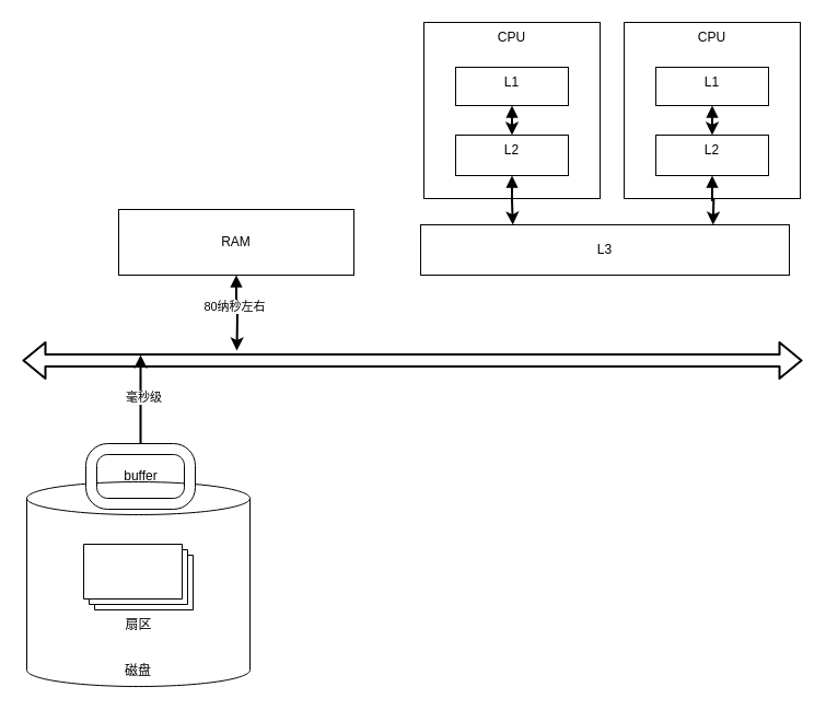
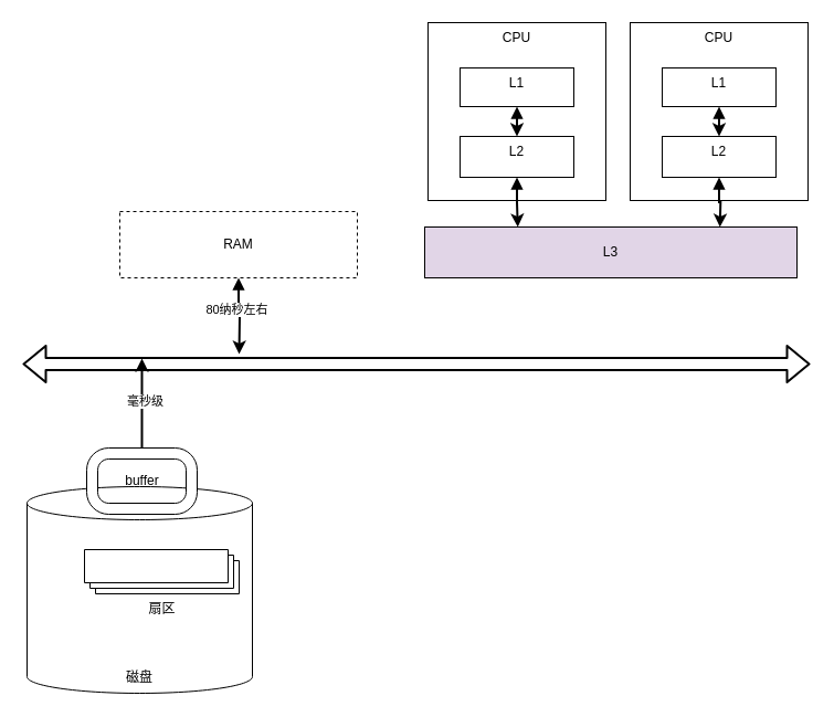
  <mxCell id="0" />
  <mxCell id="1" parent="0" />
  <mxCell id="2" value="磁盘" style="shape=cylinder3;whiteSpace=wrap;html=1;boundedLbl=1;backgroundOutline=1;size=15;verticalAlign=bottom;" vertex="1" parent="1"><mxGeometry x="24" y="440" width="204" height="187" as="geometry" /></mxCell>
  <mxCell id="3" style="edgeStyle=orthogonalEdgeStyle;rounded=0;orthogonalLoop=1;jettySize=auto;html=1;strokeWidth=2;" edge="1" parent="1" source="5"><mxGeometry relative="1" as="geometry"><mxPoint x="128" y="324" as="targetPoint" /></mxGeometry></mxCell>
  <mxCell id="4" value="毫秒级" style="edgeLabel;html=1;align=center;verticalAlign=middle;resizable=0;points=[];" vertex="1" connectable="0" parent="3"><mxGeometry x="0.062" y="-2" relative="1" as="geometry"><mxPoint as="offset" /></mxGeometry></mxCell>
  <mxCell id="5" value="" style="verticalLabelPosition=bottom;verticalAlign=top;html=1;shape=mxgraph.basic.rounded_frame;dx=10;" vertex="1" parent="1"><mxGeometry x="78" y="405" width="100" height="60" as="geometry" /></mxCell>
  <mxCell id="6" value="buffer" style="text;html=1;align=center;verticalAlign=middle;resizable=0;points=[];autosize=1;strokeColor=none;" vertex="1" parent="1"><mxGeometry x="108" y="426" width="40" height="18" as="geometry" /></mxCell>
- <mxCell id="7" value="扇区" style="verticalLabelPosition=bottom;verticalAlign=top;html=1;shape=mxgraph.basic.layered_rect;dx=10;outlineConnect=0;align=center;" vertex="1" parent="1"><mxGeometry x="76" y="497" width="100" height="60" as="geometry" /></mxCell>
+ <mxCell id="7" value="扇区" style="verticalLabelPosition=bottom;verticalAlign=top;html=1;shape=mxgraph.basic.layered_rect;dx=10;outlineConnect=0;align=center;" vertex="1" parent="1"><mxGeometry x="76" y="497" width="140" height="40" as="geometry" /></mxCell>
  <mxCell id="8" style="edgeStyle=orthogonalEdgeStyle;rounded=0;orthogonalLoop=1;jettySize=auto;html=1;strokeWidth=2;startArrow=block;" edge="1" parent="1" source="10"><mxGeometry relative="1" as="geometry"><mxPoint x="216" y="320" as="targetPoint" /></mxGeometry></mxCell>
  <mxCell id="9" value="80纳秒左右" style="edgeLabel;html=1;align=center;verticalAlign=middle;resizable=0;points=[];" vertex="1" connectable="0" parent="8"><mxGeometry x="-0.194" y="-2" relative="1" as="geometry"><mxPoint as="offset" /></mxGeometry></mxCell>
- <mxCell id="10" value="RAM" style="rounded=0;whiteSpace=wrap;html=1;align=center;verticalAlign=middle;" vertex="1" parent="1"><mxGeometry x="108" y="191" width="215" height="60" as="geometry" /></mxCell>
+ <mxCell id="10" value="RAM" style="rounded=0;whiteSpace=wrap;html=1;align=center;verticalAlign=middle;dashed=1;" vertex="1" parent="1"><mxGeometry x="108" y="191" width="215" height="60" as="geometry" /></mxCell>
  <mxCell id="11" value="" style="shape=flexArrow;endArrow=classic;startArrow=classic;html=1;strokeWidth=2;" edge="1" parent="1"><mxGeometry width="100" height="100" relative="1" as="geometry"><mxPoint x="20" y="329" as="sourcePoint" /><mxPoint x="733" y="329" as="targetPoint" /></mxGeometry></mxCell>
  <mxCell id="12" value="CPU" style="whiteSpace=wrap;html=1;aspect=fixed;align=center;verticalAlign=top;" vertex="1" parent="1"><mxGeometry x="387" y="20" width="161" height="161" as="geometry" /></mxCell>
  <mxCell id="13" style="edgeStyle=orthogonalEdgeStyle;rounded=0;orthogonalLoop=1;jettySize=auto;html=1;entryX=0.5;entryY=0;entryDx=0;entryDy=0;startArrow=block;strokeWidth=2;" edge="1" parent="1" source="14" target="16"><mxGeometry relative="1" as="geometry" /></mxCell>
  <mxCell id="14" value="L1" style="rounded=0;whiteSpace=wrap;html=1;align=center;verticalAlign=top;" vertex="1" parent="1"><mxGeometry x="416" y="61" width="103" height="35" as="geometry" /></mxCell>
  <mxCell id="15" style="edgeStyle=orthogonalEdgeStyle;rounded=0;orthogonalLoop=1;jettySize=auto;html=1;entryX=0.25;entryY=0;entryDx=0;entryDy=0;startArrow=block;strokeWidth=2;" edge="1" parent="1" source="16" target="17"><mxGeometry relative="1" as="geometry" /></mxCell>
  <mxCell id="16" value="L2" style="rounded=0;whiteSpace=wrap;html=1;align=center;verticalAlign=top;" vertex="1" parent="1"><mxGeometry x="416" y="123" width="103" height="37" as="geometry" /></mxCell>
- <mxCell id="17" value="L3" style="rounded=0;whiteSpace=wrap;html=1;align=center;verticalAlign=middle;" vertex="1" parent="1"><mxGeometry x="384" y="205" width="337" height="46" as="geometry" /></mxCell>
+ <mxCell id="17" value="L3" style="rounded=0;whiteSpace=wrap;html=1;align=center;verticalAlign=middle;fillColor=#e1d5e7;" vertex="1" parent="1"><mxGeometry x="384" y="205" width="337" height="46" as="geometry" /></mxCell>
  <mxCell id="18" value="CPU" style="whiteSpace=wrap;html=1;aspect=fixed;align=center;verticalAlign=top;" vertex="1" parent="1"><mxGeometry x="570" y="20" width="161" height="161" as="geometry" /></mxCell>
  <mxCell id="19" style="edgeStyle=orthogonalEdgeStyle;rounded=0;orthogonalLoop=1;jettySize=auto;html=1;entryX=0.5;entryY=0;entryDx=0;entryDy=0;startArrow=block;strokeWidth=2;" edge="1" parent="1" source="20" target="22"><mxGeometry relative="1" as="geometry" /></mxCell>
  <mxCell id="20" value="L1" style="rounded=0;whiteSpace=wrap;html=1;align=center;verticalAlign=top;" vertex="1" parent="1"><mxGeometry x="599" y="61" width="103" height="35" as="geometry" /></mxCell>
  <mxCell id="21" style="edgeStyle=orthogonalEdgeStyle;rounded=0;orthogonalLoop=1;jettySize=auto;html=1;entryX=0.25;entryY=0;entryDx=0;entryDy=0;startArrow=block;strokeWidth=2;" edge="1" parent="1" source="22"><mxGeometry relative="1" as="geometry"><mxPoint x="651.25" y="205" as="targetPoint" /></mxGeometry></mxCell>
  <mxCell id="22" value="L2" style="rounded=0;whiteSpace=wrap;html=1;align=center;verticalAlign=top;" vertex="1" parent="1"><mxGeometry x="599" y="123" width="103" height="37" as="geometry" /></mxCell>
